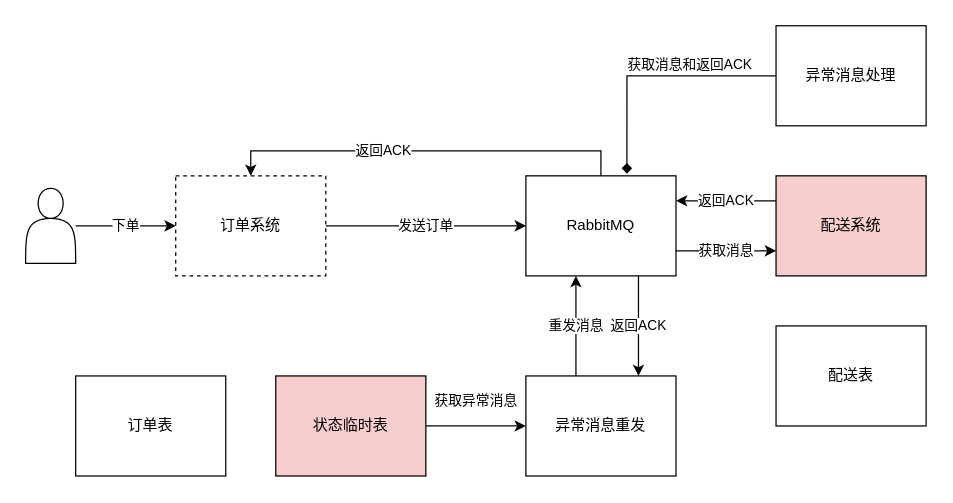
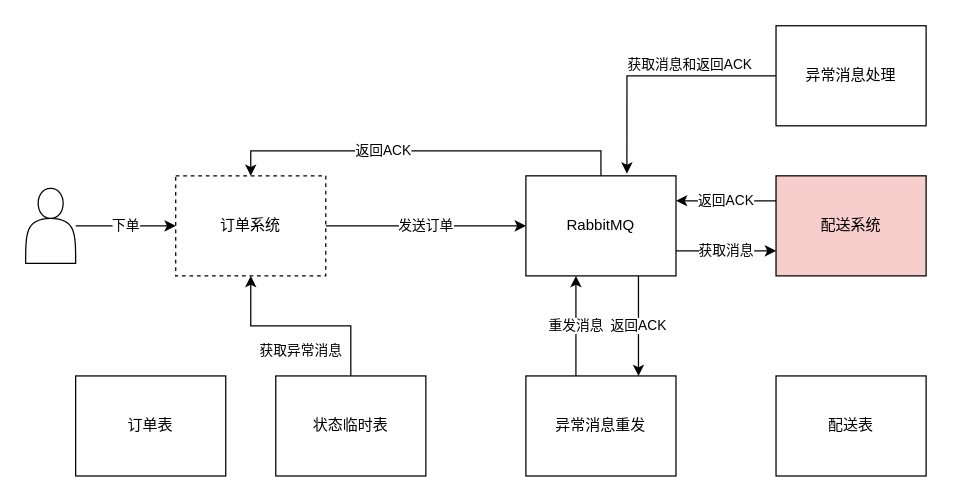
  <mxCell id="0" />
  <mxCell id="1" parent="0" />
  <mxCell id="2" value="发送订单" style="edgeStyle=orthogonalEdgeStyle;rounded=0;orthogonalLoop=1;jettySize=auto;html=1;curved=1;exitX=1;exitY=0.5;exitDx=0;exitDy=0;entryX=0;entryY=0.5;entryDx=0;entryDy=0;" parent="1" source="3" target="11" edge="1"><mxGeometry relative="1" as="geometry"><Array as="points"><mxPoint x="300" y="180" /><mxPoint x="300" y="180" /></Array></mxGeometry></mxCell>
  <mxCell id="3" value="订单系统" style="rounded=0;whiteSpace=wrap;html=1;dashed=1;" parent="1" vertex="1"><mxGeometry x="140" y="140" width="120" height="80" as="geometry" /></mxCell>
  <mxCell id="4" value="订单表" style="rounded=0;whiteSpace=wrap;html=1;" parent="1" vertex="1"><mxGeometry x="60" y="300" width="120" height="80" as="geometry" /></mxCell>
  <mxCell id="5" value="下单" style="edgeStyle=orthogonalEdgeStyle;rounded=0;orthogonalLoop=1;jettySize=auto;html=1;" parent="1" source="6" target="3" edge="1"><mxGeometry relative="1" as="geometry" /></mxCell>
  <mxCell id="6" value="" style="shape=actor;whiteSpace=wrap;html=1;" parent="1" vertex="1"><mxGeometry x="20" y="150" width="40" height="60" as="geometry" /></mxCell>
  <mxCell id="7" value="获取消息" style="edgeStyle=orthogonalEdgeStyle;rounded=0;orthogonalLoop=1;jettySize=auto;html=1;" parent="1" source="11" target="13" edge="1"><mxGeometry relative="1" as="geometry"><Array as="points"><mxPoint x="580" y="200" /><mxPoint x="580" y="200" /></Array></mxGeometry></mxCell>
  <mxCell id="8" style="edgeStyle=orthogonalEdgeStyle;rounded=0;orthogonalLoop=1;jettySize=auto;html=1;exitX=0.5;exitY=0;exitDx=0;exitDy=0;entryX=0.5;entryY=0;entryDx=0;entryDy=0;" parent="1" source="11" target="3" edge="1"><mxGeometry relative="1" as="geometry" /></mxCell>
  <mxCell id="9" value="返回ACK" style="edgeLabel;html=1;align=center;verticalAlign=middle;resizable=0;points=[];" parent="8" vertex="1" connectable="0"><mxGeometry x="0.22" y="-1" relative="1" as="geometry"><mxPoint as="offset" /></mxGeometry></mxCell>
  <mxCell id="10" value="返回ACK" style="edgeStyle=orthogonalEdgeStyle;rounded=0;orthogonalLoop=1;jettySize=auto;html=1;exitX=0.75;exitY=1;exitDx=0;exitDy=0;entryX=0.75;entryY=0;entryDx=0;entryDy=0;" edge="1" parent="1" source="11" target="18"><mxGeometry relative="1" as="geometry" /></mxCell>
  <mxCell id="11" value="RabbitMQ" style="rounded=0;whiteSpace=wrap;html=1;" parent="1" vertex="1"><mxGeometry x="420" y="140" width="120" height="80" as="geometry" /></mxCell>
  <mxCell id="12" value="返回ACK" style="edgeStyle=orthogonalEdgeStyle;rounded=0;orthogonalLoop=1;jettySize=auto;html=1;" edge="1" parent="1" source="13" target="11"><mxGeometry relative="1" as="geometry"><Array as="points"><mxPoint x="580" y="160" /><mxPoint x="580" y="160" /></Array></mxGeometry></mxCell>
  <mxCell id="13" value="配送系统" style="rounded=0;whiteSpace=wrap;html=1;fillColor=#f8cecc;" parent="1" vertex="1"><mxGeometry x="620" y="140" width="120" height="80" as="geometry" /></mxCell>
- <mxCell id="14" value="配送表" style="rounded=0;whiteSpace=wrap;html=1;" parent="1" vertex="1"><mxGeometry x="620" y="260" width="120" height="80" as="geometry" /></mxCell>
- <mxCell id="15" value="获取异常消息" style="edgeStyle=orthogonalEdgeStyle;rounded=0;orthogonalLoop=1;jettySize=auto;html=1;" edge="1" parent="1" source="16" target="18"><mxGeometry y="20" relative="1" as="geometry"><mxPoint as="offset" /></mxGeometry></mxCell>
- <mxCell id="16" value="状态临时表" style="rounded=0;whiteSpace=wrap;html=1;fillColor=#f8cecc;" parent="1" vertex="1"><mxGeometry x="220" y="300" width="120" height="80" as="geometry" /></mxCell>
+ <mxCell id="14" value="配送表" style="rounded=0;whiteSpace=wrap;html=1;" parent="1" vertex="1"><mxGeometry x="620" y="300" width="120" height="80" as="geometry" /></mxCell>
+ <mxCell id="15" value="获取异常消息" style="edgeStyle=orthogonalEdgeStyle;rounded=0;orthogonalLoop=1;jettySize=auto;html=1;" edge="1" parent="1" source="16" target="3"><mxGeometry y="20" relative="1" as="geometry"><mxPoint as="offset" /></mxGeometry></mxCell>
+ <mxCell id="16" value="状态临时表" style="rounded=0;whiteSpace=wrap;html=1;" parent="1" vertex="1"><mxGeometry x="220" y="300" width="120" height="80" as="geometry" /></mxCell>
  <mxCell id="17" value="重发消息" style="edgeStyle=orthogonalEdgeStyle;rounded=0;orthogonalLoop=1;jettySize=auto;html=1;" edge="1" parent="1" source="18" target="11"><mxGeometry relative="1" as="geometry"><Array as="points"><mxPoint x="460" y="280" /><mxPoint x="460" y="280" /></Array></mxGeometry></mxCell>
  <mxCell id="18" value="异常消息重发" style="rounded=0;whiteSpace=wrap;html=1;" vertex="1" parent="1"><mxGeometry x="420" y="300" width="120" height="80" as="geometry" /></mxCell>
- <mxCell id="19" style="edgeStyle=orthogonalEdgeStyle;rounded=0;orthogonalLoop=1;jettySize=auto;html=1;entryX=0.673;entryY=-0.022;entryDx=0;entryDy=0;entryPerimeter=0;endArrow=diamond;" edge="1" parent="1" source="21" target="11"><mxGeometry relative="1" as="geometry" /></mxCell>
+ <mxCell id="19" style="edgeStyle=orthogonalEdgeStyle;rounded=0;orthogonalLoop=1;jettySize=auto;html=1;entryX=0.673;entryY=-0.022;entryDx=0;entryDy=0;entryPerimeter=0;" edge="1" parent="1" source="21" target="11"><mxGeometry relative="1" as="geometry" /></mxCell>
  <mxCell id="20" value="获取消息和返回ACK" style="edgeLabel;html=1;align=center;verticalAlign=middle;resizable=0;points=[];" vertex="1" connectable="0" parent="19"><mxGeometry x="-0.084" y="-1" relative="1" as="geometry"><mxPoint x="20" y="-9" as="offset" /></mxGeometry></mxCell>
  <mxCell id="21" value="异常消息处理" style="rounded=0;whiteSpace=wrap;html=1;" vertex="1" parent="1"><mxGeometry x="620" y="20" width="120" height="80" as="geometry" /></mxCell>
